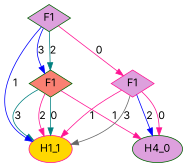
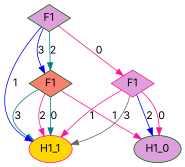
  digraph {
    fontname=Inter
    node [style=filled fillcolor=plum color=darkgreen fontname=Inter shape=diamond]
    edge [color=deeppink fontname=Inter]
    n1 [label=H1_1 fillcolor=gold color=deeppink shape=""]
-   n2 [label=H4_0 shape=""]
+   n2 [label=H1_0 shape=""]
    n3 [label=F1 fillcolor=salmon]
    n4 [label=F1 color=deeppink]
    n5 [label=F1]
    n3 -> n1 [label=3 color=teal]
    n3 -> n1 [label=2]
    n3 -> n1 [label=0 color=teal]
    n3 -> n2 [label=1]
    n4 -> n1 [label=3 color=gray40]
    n4 -> n1 [label=1]
    n4 -> n2 [label=2 color=blue]
    n4 -> n2 [label=0]
    n5 -> n1 [label=1 color=blue]
    n5 -> n3 [label=3 color=blue]
    n5 -> n3 [label=2 color=teal]
    n5 -> n4 [label=0]
  }
